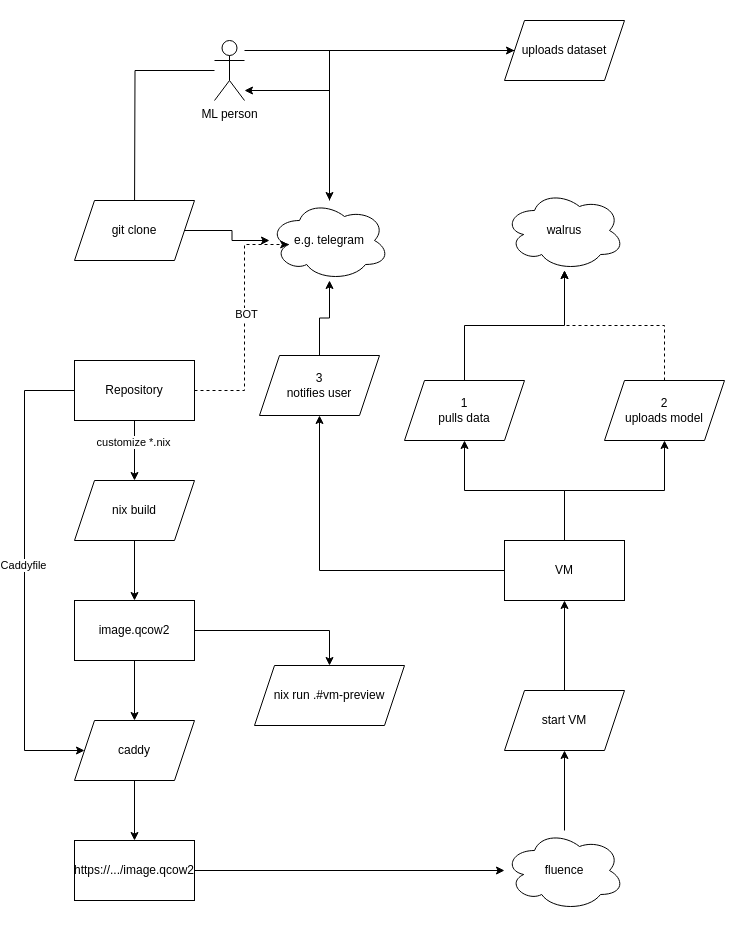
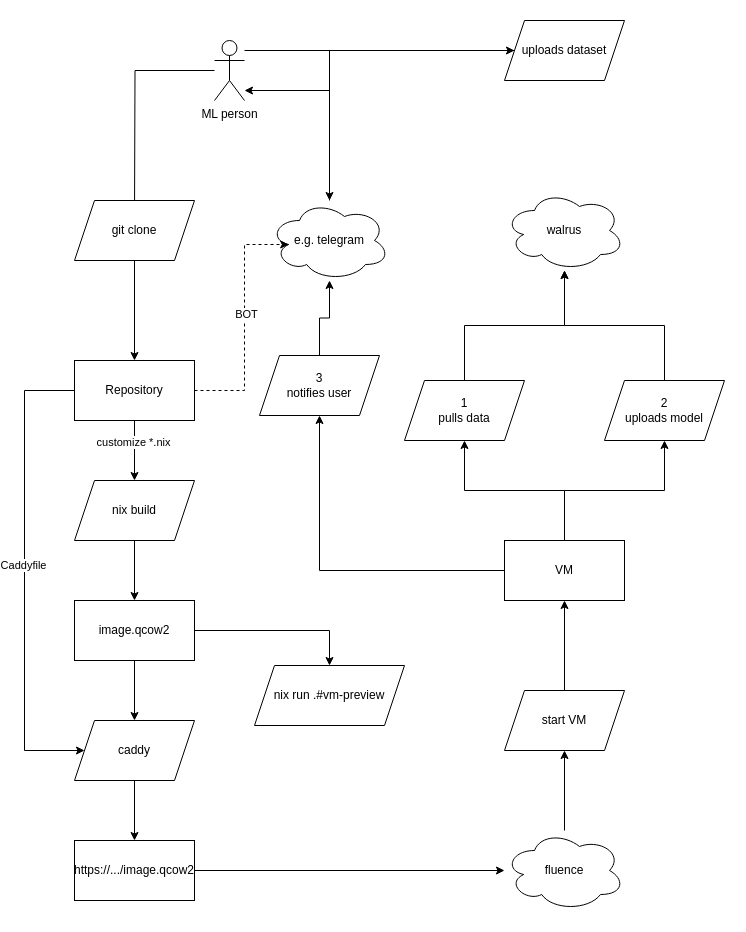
  <mxCell id="0" />
  <mxCell id="1" parent="0" />
  <mxCell id="2" style="edgeStyle=orthogonalEdgeStyle;rounded=0;orthogonalLoop=1;jettySize=auto;html=1;" edge="1" parent="1" source="6" target="8"><mxGeometry relative="1" as="geometry" /></mxCell>
  <mxCell id="3" value="customize *.nix" style="edgeLabel;html=1;align=center;verticalAlign=middle;resizable=0;points=[];" vertex="1" connectable="0" parent="2"><mxGeometry x="-0.3" y="-2" relative="1" as="geometry"><mxPoint as="offset" /></mxGeometry></mxCell>
  <mxCell id="4" style="edgeStyle=orthogonalEdgeStyle;rounded=0;orthogonalLoop=1;jettySize=auto;html=1;" edge="1" parent="1" source="6" target="13"><mxGeometry relative="1" as="geometry"><mxPoint x="10" y="750" as="targetPoint" /><Array as="points"><mxPoint x="20" y="390" /><mxPoint x="20" y="750" /></Array></mxGeometry></mxCell>
  <mxCell id="5" value="Caddyfile" style="edgeLabel;html=1;align=center;verticalAlign=middle;resizable=0;points=[];" vertex="1" connectable="0" parent="4"><mxGeometry x="-0.047" y="-2" relative="1" as="geometry"><mxPoint as="offset" /></mxGeometry></mxCell>
  <mxCell id="6" value="Repository" style="rounded=0;whiteSpace=wrap;html=1;" vertex="1" parent="1"><mxGeometry x="70" y="360" width="120" height="60" as="geometry" /></mxCell>
  <mxCell id="7" style="edgeStyle=orthogonalEdgeStyle;rounded=0;orthogonalLoop=1;jettySize=auto;html=1;" edge="1" parent="1" source="8" target="11"><mxGeometry relative="1" as="geometry" /></mxCell>
  <mxCell id="8" value="nix build" style="shape=parallelogram;perimeter=parallelogramPerimeter;whiteSpace=wrap;html=1;fixedSize=1;" vertex="1" parent="1"><mxGeometry x="70" y="480" width="120" height="60" as="geometry" /></mxCell>
  <mxCell id="9" style="edgeStyle=orthogonalEdgeStyle;rounded=0;orthogonalLoop=1;jettySize=auto;html=1;" edge="1" parent="1" source="11" target="13"><mxGeometry relative="1" as="geometry" /></mxCell>
  <mxCell id="10" style="edgeStyle=orthogonalEdgeStyle;rounded=0;orthogonalLoop=1;jettySize=auto;html=1;" edge="1" parent="1" source="11" target="20"><mxGeometry relative="1" as="geometry"><mxPoint x="260" y="730" as="targetPoint" /></mxGeometry></mxCell>
  <mxCell id="11" value="image.qcow2" style="rounded=0;whiteSpace=wrap;html=1;" vertex="1" parent="1"><mxGeometry x="70" y="600" width="120" height="60" as="geometry" /></mxCell>
  <mxCell id="12" style="edgeStyle=orthogonalEdgeStyle;rounded=0;orthogonalLoop=1;jettySize=auto;html=1;" edge="1" parent="1" source="13" target="15"><mxGeometry relative="1" as="geometry" /></mxCell>
  <mxCell id="13" value="caddy" style="shape=parallelogram;perimeter=parallelogramPerimeter;whiteSpace=wrap;html=1;fixedSize=1;" vertex="1" parent="1"><mxGeometry x="70" y="720" width="120" height="60" as="geometry" /></mxCell>
  <mxCell id="14" style="edgeStyle=orthogonalEdgeStyle;rounded=0;orthogonalLoop=1;jettySize=auto;html=1;" edge="1" parent="1" source="15" target="17"><mxGeometry relative="1" as="geometry" /></mxCell>
  <mxCell id="15" value="https://.../image.qcow2" style="rounded=0;whiteSpace=wrap;html=1;" vertex="1" parent="1"><mxGeometry x="70" y="840" width="120" height="60" as="geometry" /></mxCell>
  <mxCell id="16" style="edgeStyle=orthogonalEdgeStyle;rounded=0;orthogonalLoop=1;jettySize=auto;html=1;" edge="1" parent="1" source="17" target="22"><mxGeometry relative="1" as="geometry" /></mxCell>
  <mxCell id="17" value="fluence" style="ellipse;shape=cloud;whiteSpace=wrap;html=1;" vertex="1" parent="1"><mxGeometry x="500" y="830" width="120" height="80" as="geometry" /></mxCell>
  <mxCell id="18" value="walrus" style="ellipse;shape=cloud;whiteSpace=wrap;html=1;" vertex="1" parent="1"><mxGeometry x="500" y="190" width="120" height="80" as="geometry" /></mxCell>
  <mxCell id="19" style="edgeStyle=orthogonalEdgeStyle;rounded=0;orthogonalLoop=1;jettySize=auto;html=1;" edge="1" parent="1" source="34" target="40"><mxGeometry relative="1" as="geometry"><mxPoint x="390" y="230" as="sourcePoint" /></mxGeometry></mxCell>
  <mxCell id="20" value="nix run .#vm-preview" style="shape=parallelogram;perimeter=parallelogramPerimeter;whiteSpace=wrap;html=1;fixedSize=1;" vertex="1" parent="1"><mxGeometry x="250" y="665" width="150" height="60" as="geometry" /></mxCell>
  <mxCell id="21" style="edgeStyle=orthogonalEdgeStyle;rounded=0;orthogonalLoop=1;jettySize=auto;html=1;" edge="1" parent="1" source="22" target="26"><mxGeometry relative="1" as="geometry" /></mxCell>
  <mxCell id="22" value="start VM" style="shape=parallelogram;perimeter=parallelogramPerimeter;whiteSpace=wrap;html=1;fixedSize=1;" vertex="1" parent="1"><mxGeometry x="500" y="690" width="120" height="60" as="geometry" /></mxCell>
  <mxCell id="23" style="edgeStyle=orthogonalEdgeStyle;rounded=0;orthogonalLoop=1;jettySize=auto;html=1;" edge="1" parent="1" source="26" target="28"><mxGeometry relative="1" as="geometry" /></mxCell>
  <mxCell id="24" style="edgeStyle=orthogonalEdgeStyle;rounded=0;orthogonalLoop=1;jettySize=auto;html=1;" edge="1" parent="1" source="26" target="30"><mxGeometry relative="1" as="geometry" /></mxCell>
  <mxCell id="25" style="edgeStyle=orthogonalEdgeStyle;rounded=0;orthogonalLoop=1;jettySize=auto;html=1;" edge="1" parent="1" source="26" target="38"><mxGeometry relative="1" as="geometry" /></mxCell>
  <mxCell id="26" value="VM" style="rounded=0;whiteSpace=wrap;html=1;" vertex="1" parent="1"><mxGeometry x="500" y="540" width="120" height="60" as="geometry" /></mxCell>
  <mxCell id="27" style="edgeStyle=orthogonalEdgeStyle;rounded=0;orthogonalLoop=1;jettySize=auto;html=1;" edge="1" parent="1" source="28" target="18"><mxGeometry relative="1" as="geometry" /></mxCell>
  <mxCell id="28" value="1&lt;br&gt;pulls data" style="shape=parallelogram;perimeter=parallelogramPerimeter;whiteSpace=wrap;html=1;fixedSize=1;" vertex="1" parent="1"><mxGeometry x="400" y="380" width="120" height="60" as="geometry" /></mxCell>
- <mxCell id="29" style="edgeStyle=orthogonalEdgeStyle;rounded=0;orthogonalLoop=1;jettySize=auto;html=1;dashed=1;" edge="1" parent="1" source="30" target="18"><mxGeometry relative="1" as="geometry" /></mxCell>
+ <mxCell id="29" style="edgeStyle=orthogonalEdgeStyle;rounded=0;orthogonalLoop=1;jettySize=auto;html=1;" edge="1" parent="1" source="30" target="18"><mxGeometry relative="1" as="geometry" /></mxCell>
  <mxCell id="30" value="2&lt;br&gt;uploads model" style="shape=parallelogram;perimeter=parallelogramPerimeter;whiteSpace=wrap;html=1;fixedSize=1;" vertex="1" parent="1"><mxGeometry x="600" y="380" width="120" height="60" as="geometry" /></mxCell>
  <mxCell id="31" style="edgeStyle=orthogonalEdgeStyle;rounded=0;orthogonalLoop=1;jettySize=auto;html=1;" edge="1" parent="1" source="33" target="34"><mxGeometry relative="1" as="geometry"><mxPoint x="330" y="200" as="targetPoint" /><Array as="points"><mxPoint x="370" y="50" /><mxPoint x="370" y="50" /></Array></mxGeometry></mxCell>
  <mxCell id="32" style="edgeStyle=orthogonalEdgeStyle;rounded=0;orthogonalLoop=1;jettySize=auto;html=1;" edge="1" parent="1" source="33"><mxGeometry relative="1" as="geometry"><mxPoint x="130" y="220" as="targetPoint" /></mxGeometry></mxCell>
  <mxCell id="33" value="ML person" style="shape=umlActor;verticalLabelPosition=bottom;verticalAlign=top;html=1;outlineConnect=0;" vertex="1" parent="1"><mxGeometry x="210" y="40" width="30" height="60" as="geometry" /></mxCell>
  <mxCell id="34" value="uploads dataset" style="shape=parallelogram;perimeter=parallelogramPerimeter;whiteSpace=wrap;html=1;fixedSize=1;" vertex="1" parent="1"><mxGeometry x="500" y="20" width="120" height="60" as="geometry" /></mxCell>
- <mxCell id="35" style="edgeStyle=orthogonalEdgeStyle;rounded=0;orthogonalLoop=1;jettySize=auto;html=1;" edge="1" parent="1" source="36" target="40"><mxGeometry relative="1" as="geometry" /></mxCell>
+ <mxCell id="35" style="edgeStyle=orthogonalEdgeStyle;rounded=0;orthogonalLoop=1;jettySize=auto;html=1;" edge="1" parent="1" source="36" target="6"><mxGeometry relative="1" as="geometry" /></mxCell>
  <mxCell id="36" value="git clone" style="shape=parallelogram;perimeter=parallelogramPerimeter;whiteSpace=wrap;html=1;fixedSize=1;" vertex="1" parent="1"><mxGeometry x="70" y="200" width="120" height="60" as="geometry" /></mxCell>
  <mxCell id="37" style="edgeStyle=orthogonalEdgeStyle;rounded=0;orthogonalLoop=1;jettySize=auto;html=1;" edge="1" parent="1" source="38" target="40"><mxGeometry relative="1" as="geometry" /></mxCell>
  <mxCell id="38" value="3&lt;br&gt;notifies user" style="shape=parallelogram;perimeter=parallelogramPerimeter;whiteSpace=wrap;html=1;fixedSize=1;" vertex="1" parent="1"><mxGeometry x="255" y="355" width="120" height="60" as="geometry" /></mxCell>
  <mxCell id="39" style="edgeStyle=orthogonalEdgeStyle;rounded=0;orthogonalLoop=1;jettySize=auto;html=1;" edge="1" parent="1" source="40" target="33"><mxGeometry relative="1" as="geometry"><Array as="points"><mxPoint x="325" y="90" /></Array></mxGeometry></mxCell>
  <mxCell id="40" value="e.g. telegram" style="ellipse;shape=cloud;whiteSpace=wrap;html=1;" vertex="1" parent="1"><mxGeometry x="265" y="200" width="120" height="80" as="geometry" /></mxCell>
  <mxCell id="41" style="edgeStyle=orthogonalEdgeStyle;rounded=0;orthogonalLoop=1;jettySize=auto;html=1;entryX=0.16;entryY=0.55;entryDx=0;entryDy=0;entryPerimeter=0;dashed=1;" edge="1" parent="1" source="6" target="40"><mxGeometry relative="1" as="geometry"><Array as="points"><mxPoint x="240" y="390" /><mxPoint x="240" y="244" /></Array></mxGeometry></mxCell>
  <mxCell id="42" value="BOT" style="edgeLabel;html=1;align=center;verticalAlign=middle;resizable=0;points=[];" vertex="1" connectable="0" parent="41"><mxGeometry x="0.063" relative="1" as="geometry"><mxPoint x="1" y="1" as="offset" /></mxGeometry></mxCell>
